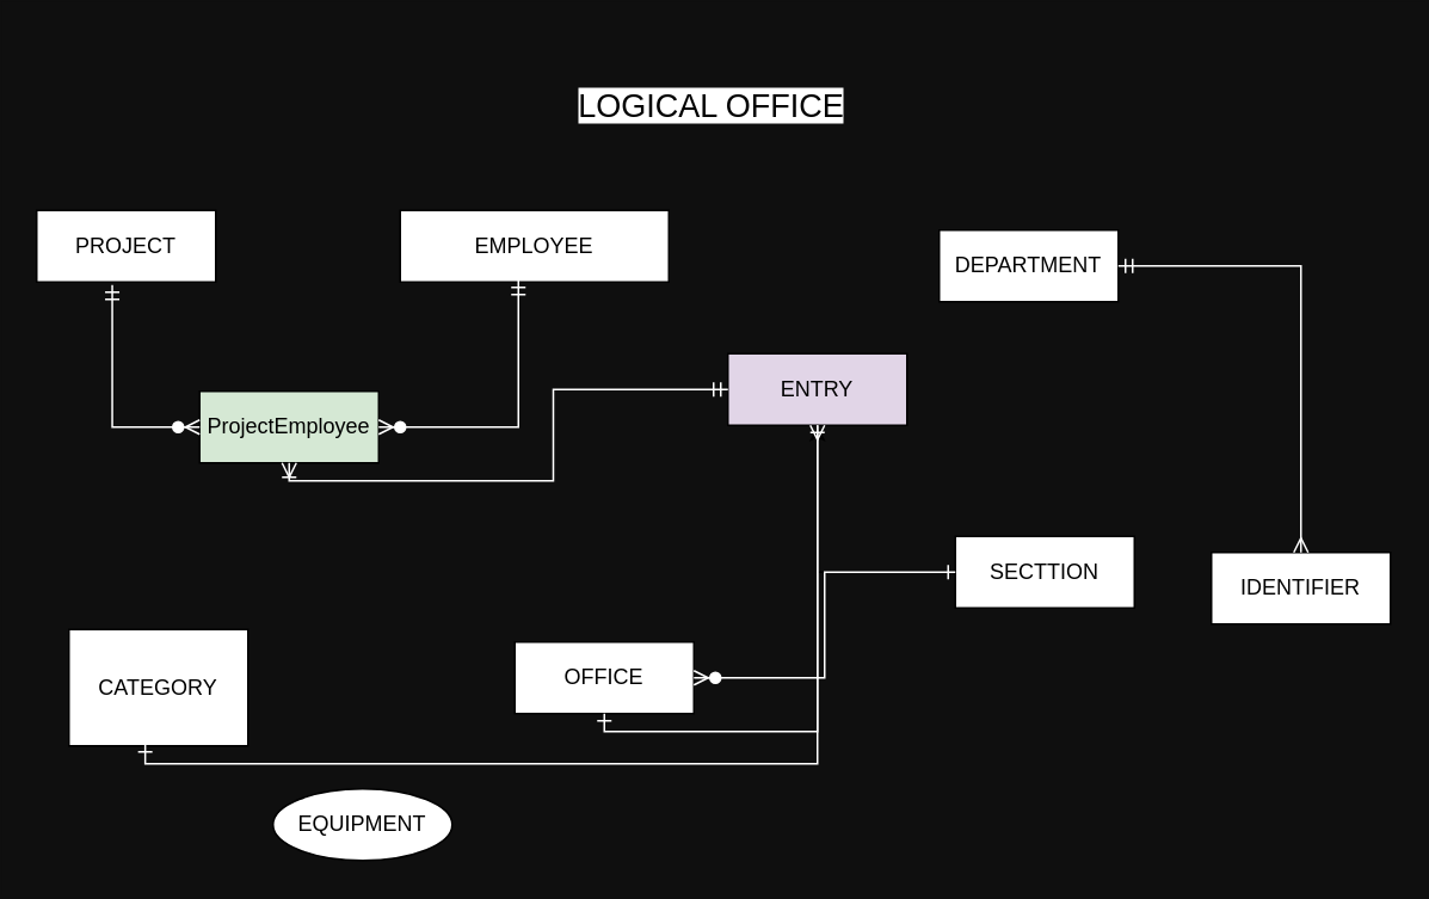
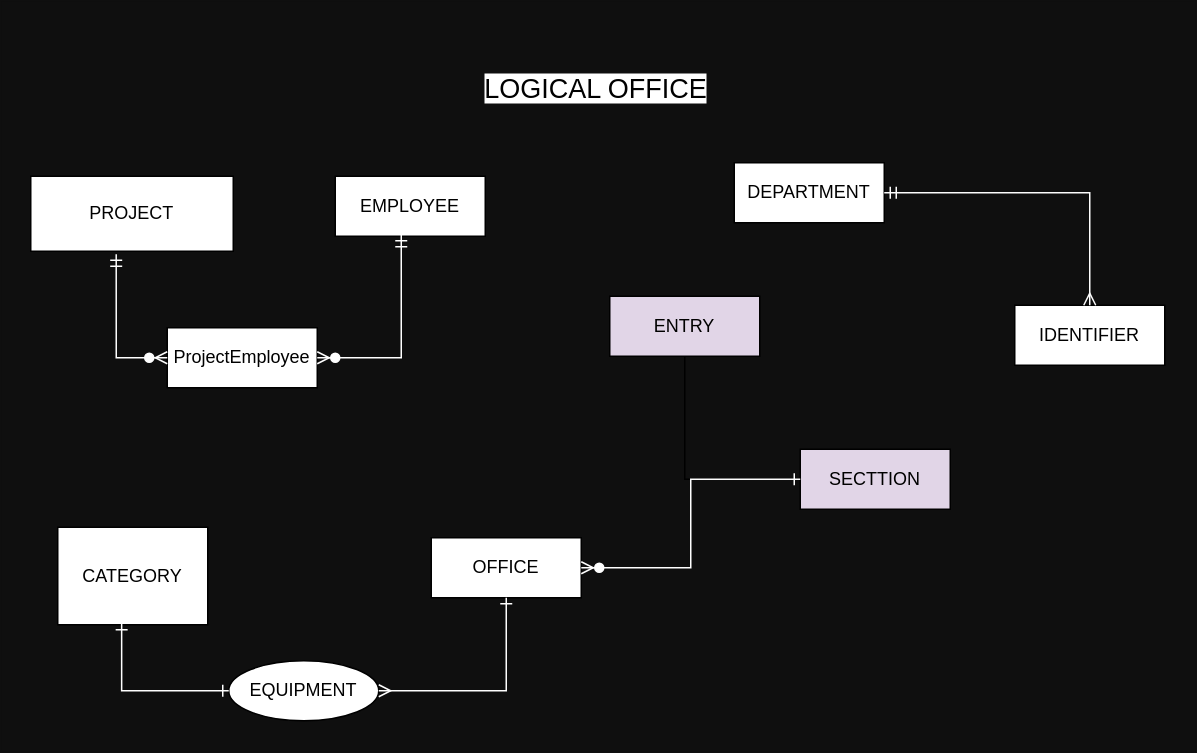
  <mxCell id="0" />
  <mxCell id="1" parent="0" />
- <mxCell id="2" value="PROJECT" style="whiteSpace=wrap;html=1;align=center;" vertex="1" parent="1"><mxGeometry x="20" y="117" width="100" height="40" as="geometry" /></mxCell>
+ <mxCell id="2" value="PROJECT" style="whiteSpace=wrap;html=1;align=center;" vertex="1" parent="1"><mxGeometry x="20" y="117" width="135" height="50" as="geometry" /></mxCell>
  <mxCell id="3" value="EQUIPMENT" style="ellipse;whiteSpace=wrap;html=1;align=center;" vertex="1" parent="1"><mxGeometry x="152" y="440" width="100" height="40" as="geometry" /></mxCell>
  <mxCell id="4" value="ENTRY" style="whiteSpace=wrap;html=1;align=center;fillColor=#e1d5e7;" vertex="1" parent="1"><mxGeometry x="406" y="197" width="100" height="40" as="geometry" /></mxCell>
  <mxCell id="5" value="OFFICE" style="whiteSpace=wrap;html=1;align=center;" vertex="1" parent="1"><mxGeometry x="287" y="358" width="100" height="40" as="geometry" /></mxCell>
  <mxCell id="6" value="CATEGORY" style="whiteSpace=wrap;html=1;align=center;" vertex="1" parent="1"><mxGeometry x="38" y="351" width="100" height="65" as="geometry" /></mxCell>
- <mxCell id="7" value="" style="edgeStyle=orthogonalEdgeStyle;rounded=0;orthogonalLoop=1;jettySize=auto;html=1;" edge="1" parent="1" source="8" target="4"><mxGeometry relative="1" as="geometry" /></mxCell>
- <mxCell id="8" value="SECTTION" style="whiteSpace=wrap;html=1;align=center;" vertex="1" parent="1"><mxGeometry x="533" y="299" width="100" height="40" as="geometry" /></mxCell>
- <mxCell id="9" value="ProjectEmployee" style="whiteSpace=wrap;html=1;align=center;fillColor=#d5e8d4;" vertex="1" parent="1"><mxGeometry x="111" y="218" width="100" height="40" as="geometry" /></mxCell>
- <mxCell id="10" value="IDENTIFIER" style="whiteSpace=wrap;html=1;align=center;" vertex="1" parent="1"><mxGeometry x="676" y="308" width="100" height="40" as="geometry" /></mxCell>
- <mxCell id="11" value="DEPARTMENT" style="whiteSpace=wrap;html=1;align=center;" vertex="1" parent="1"><mxGeometry x="524" y="128" width="100" height="40" as="geometry" /></mxCell>
- <mxCell id="12" value="EMPLOYEE" style="whiteSpace=wrap;html=1;align=center;" vertex="1" parent="1"><mxGeometry x="223" y="117" width="150" height="40" as="geometry" /></mxCell>
+ <mxCell id="7" value="" style="edgeStyle=orthogonalEdgeStyle;rounded=0;orthogonalLoop=1;jettySize=auto;html=1;endArrow=none;" edge="1" parent="1" source="8" target="4"><mxGeometry relative="1" as="geometry" /></mxCell>
+ <mxCell id="8" value="SECTTION" style="whiteSpace=wrap;html=1;align=center;fillColor=#e1d5e7;" vertex="1" parent="1"><mxGeometry x="533" y="299" width="100" height="40" as="geometry" /></mxCell>
+ <mxCell id="9" value="ProjectEmployee" style="whiteSpace=wrap;html=1;align=center;" vertex="1" parent="1"><mxGeometry x="111" y="218" width="100" height="40" as="geometry" /></mxCell>
+ <mxCell id="10" value="IDENTIFIER" style="whiteSpace=wrap;html=1;align=center;" vertex="1" parent="1"><mxGeometry x="676" y="203" width="100" height="40" as="geometry" /></mxCell>
+ <mxCell id="11" value="DEPARTMENT" style="whiteSpace=wrap;html=1;align=center;" vertex="1" parent="1"><mxGeometry x="489" y="108" width="100" height="40" as="geometry" /></mxCell>
+ <mxCell id="12" value="EMPLOYEE" style="whiteSpace=wrap;html=1;align=center;" vertex="1" parent="1"><mxGeometry x="223" y="117" width="100" height="40" as="geometry" /></mxCell>
  <mxCell id="13" style="edgeStyle=orthogonalEdgeStyle;rounded=0;orthogonalLoop=1;jettySize=auto;html=1;exitX=0.5;exitY=1;exitDx=0;exitDy=0;" edge="1" parent="1" source="5" target="5"><mxGeometry relative="1" as="geometry" /></mxCell>
  <mxCell id="14" value="&lt;span style=&quot;background-color: rgb(255, 255, 255); font-size: 18px;&quot;&gt;LOGICAL OFFICE&lt;/span&gt;" style="text;html=1;align=center;verticalAlign=middle;whiteSpace=wrap;rounded=0;" vertex="1" parent="1"><mxGeometry x="304" y="20" width="186" height="77" as="geometry" /></mxCell>
  <mxCell id="15" value="" style="edgeStyle=orthogonalEdgeStyle;fontSize=12;html=1;endArrow=ERzeroToMany;startArrow=ERmandOne;rounded=0;exitX=0.422;exitY=1.04;exitDx=0;exitDy=0;exitPerimeter=0;entryX=0;entryY=0.5;entryDx=0;entryDy=0;strokeColor=#FFFFFF;" edge="1" parent="1" source="2" target="9"><mxGeometry width="100" height="100" relative="1" as="geometry"><mxPoint x="434" y="291" as="sourcePoint" /><mxPoint x="534" y="191" as="targetPoint" /></mxGeometry></mxCell>
  <mxCell id="16" value="" style="edgeStyle=orthogonalEdgeStyle;fontSize=12;html=1;endArrow=ERzeroToMany;startArrow=ERmandOne;rounded=0;exitX=0.44;exitY=0.975;exitDx=0;exitDy=0;exitPerimeter=0;entryX=1;entryY=0.5;entryDx=0;entryDy=0;strokeColor=#FFFFFF;" edge="1" parent="1" source="12" target="9"><mxGeometry width="100" height="100" relative="1" as="geometry"><mxPoint x="434" y="291" as="sourcePoint" /><mxPoint x="534" y="191" as="targetPoint" /></mxGeometry></mxCell>
- <mxCell id="17" value="" style="edgeStyle=orthogonalEdgeStyle;fontSize=12;html=1;endArrow=ERoneToMany;startArrow=ERmandOne;rounded=0;exitX=0;exitY=0.5;exitDx=0;exitDy=0;entryX=0.5;entryY=1;entryDx=0;entryDy=0;strokeColor=#FFFFFF;" edge="1" parent="1" source="4" target="9"><mxGeometry width="100" height="100" relative="1" as="geometry"><mxPoint x="434" y="291" as="sourcePoint" /><mxPoint x="534" y="191" as="targetPoint" /></mxGeometry></mxCell>
  <mxCell id="18" value="" style="edgeStyle=orthogonalEdgeStyle;fontSize=12;html=1;endArrow=ERmany;startArrow=ERmandOne;rounded=0;entryX=0.5;entryY=0;entryDx=0;entryDy=0;strokeColor=#FCFCFC;endFill=0;" edge="1" parent="1" source="11" target="10"><mxGeometry width="100" height="100" relative="1" as="geometry"><mxPoint x="383" y="260" as="sourcePoint" /><mxPoint x="483" y="160" as="targetPoint" /></mxGeometry></mxCell>
  <mxCell id="19" value="" style="edgeStyle=orthogonalEdgeStyle;fontSize=12;html=1;endArrow=ERzeroToMany;startArrow=ERone;rounded=0;entryX=1;entryY=0.5;entryDx=0;entryDy=0;strokeColor=#FFFFFF;startFill=0;" edge="1" parent="1" source="8" target="5"><mxGeometry width="100" height="100" relative="1" as="geometry"><mxPoint x="383" y="260" as="sourcePoint" /><mxPoint x="483" y="160" as="targetPoint" /></mxGeometry></mxCell>
- <mxCell id="20" value="" style="edgeStyle=orthogonalEdgeStyle;fontSize=12;html=1;endArrow=ERmany;startArrow=ERone;rounded=0;exitX=0.5;exitY=1;exitDx=0;exitDy=0;endFill=0;startFill=0;strokeColor=#FFFFFF;" edge="1" parent="1" source="5" target="4"><mxGeometry width="100" height="100" relative="1" as="geometry"><mxPoint x="383" y="364" as="sourcePoint" /><mxPoint x="483" y="264" as="targetPoint" /></mxGeometry></mxCell>
- <mxCell id="21" value="" style="edgeStyle=orthogonalEdgeStyle;fontSize=12;html=1;endArrow=ERone;startArrow=ERone;rounded=0;exitX=0.426;exitY=0.99;exitDx=0;exitDy=0;exitPerimeter=0;strokeColor=#FFFFFF;endFill=0;startFill=0;" edge="1" parent="1" source="6" target="4"><mxGeometry width="100" height="100" relative="1" as="geometry"><mxPoint x="383" y="364" as="sourcePoint" /><mxPoint x="483" y="264" as="targetPoint" /></mxGeometry></mxCell>
+ <mxCell id="20" value="" style="edgeStyle=orthogonalEdgeStyle;fontSize=12;html=1;endArrow=ERmany;startArrow=ERone;rounded=0;exitX=0.5;exitY=1;exitDx=0;exitDy=0;endFill=0;startFill=0;strokeColor=#FFFFFF;entryX=1;entryY=0.5;entryDx=0;entryDy=0;" edge="1" parent="1" source="5" target="3"><mxGeometry width="100" height="100" relative="1" as="geometry"><mxPoint x="383" y="364" as="sourcePoint" /><mxPoint x="483" y="264" as="targetPoint" /></mxGeometry></mxCell>
+ <mxCell id="21" value="" style="edgeStyle=orthogonalEdgeStyle;fontSize=12;html=1;endArrow=ERone;startArrow=ERone;rounded=0;entryX=0;entryY=0.5;entryDx=0;entryDy=0;exitX=0.426;exitY=0.99;exitDx=0;exitDy=0;exitPerimeter=0;strokeColor=#FFFFFF;endFill=0;startFill=0;" edge="1" parent="1" source="6" target="3"><mxGeometry width="100" height="100" relative="1" as="geometry"><mxPoint x="383" y="364" as="sourcePoint" /><mxPoint x="483" y="264" as="targetPoint" /></mxGeometry></mxCell>
